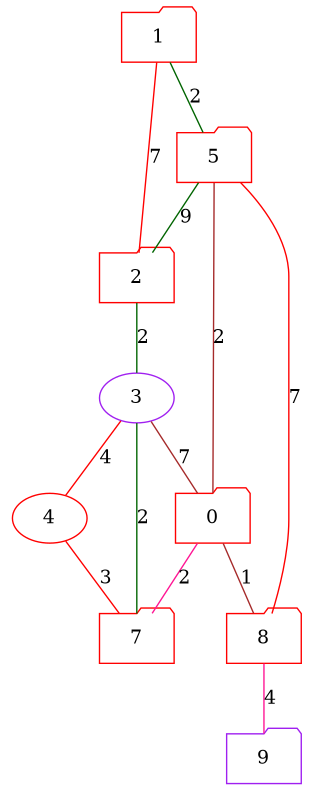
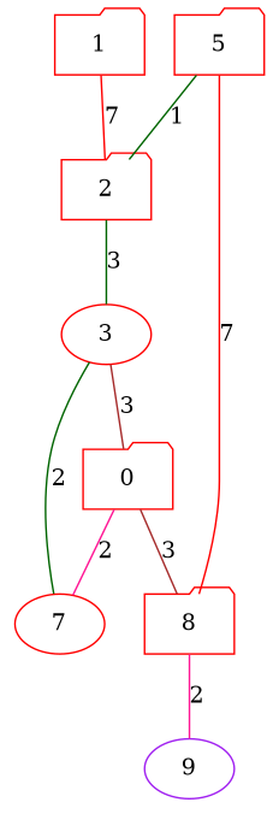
  graph {
    node [color=red shape=folder]
    edge [color=red]
    1
    2
    5
-   3 [color=purple shape=ellipse]
+   3 [shape=ellipse]
    n5 [label=0]
    8
-   7
-   4 [shape=ellipse]
-   9 [color=purple]
+   7 [shape=ellipse]
+   9 [color=purple shape=ellipse]
    1 -- 2 [label=7]
-   1 -- 5 [color=darkgreen label=2]
-   2 -- 3 [color=darkgreen label=2]
-   5 -- 2 [color=darkgreen label=9]
-   5 -- n5 [color=brown label=2]
+   2 -- 3 [color=darkgreen label=3]
+   5 -- 2 [color=darkgreen label=1]
    5 -- 8 [label=7]
-   3 -- n5 [color=brown label=7]
+   3 -- n5 [color=brown label=3]
    3 -- 7 [color=darkgreen label=2]
-   3 -- 4 [label=4]
-   n5 -- 8 [color=brown label=1]
+   n5 -- 8 [color=brown label=3]
    n5 -- 7 [color=deeppink label=2]
-   8 -- 9 [color=deeppink label=4]
-   4 -- 7 [label=3]
+   8 -- 9 [color=deeppink label=2]
  }
